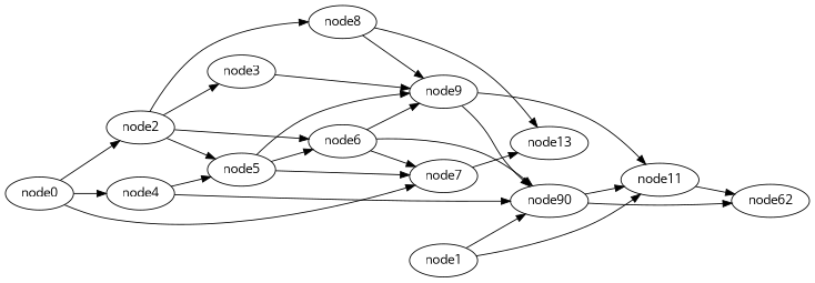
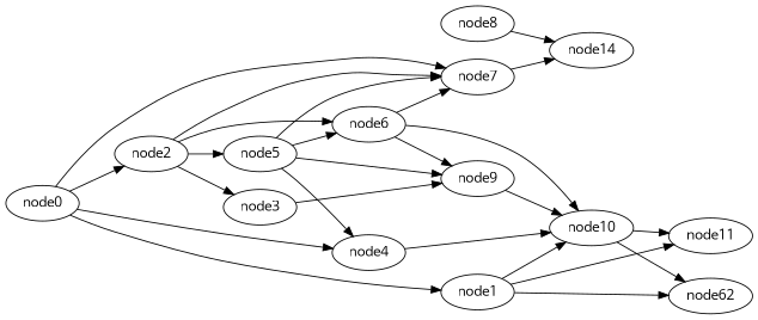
  digraph {
    fontname="Open Sans"
    rankdir=LR
    node [fontname="Open Sans"]
    edge [fontname="Open Sans"]
    n1 [label=node62]
    node11
-   node10 [label=node90]
+   node10
    node9
    node8
-   node13
+   node13 [label=node14]
    node7
    node6
    node5
    node4
    node3
    node2
    node1
    node0
-   node11 -> n1
+   node1 -> n1
    node10 -> n1
    node10 -> node11
-   node9 -> node11
    node9 -> node10
-   node8 -> node9
    node8 -> node13
    node7 -> node13
    node6 -> node10
    node6 -> node9
    node6 -> node7
    node5 -> node9
    node5 -> node7
    node5 -> node6
    node4 -> node10
-   node4 -> node5
+   node5 -> node4
    node3 -> node9
-   node2 -> node8
+   node2 -> node7
    node2 -> node6
    node2 -> node5
    node2 -> node3
    node1 -> node11
    node1 -> node10
    node0 -> node7
    node0 -> node4
    node0 -> node2
+   node0 -> node1
  }
